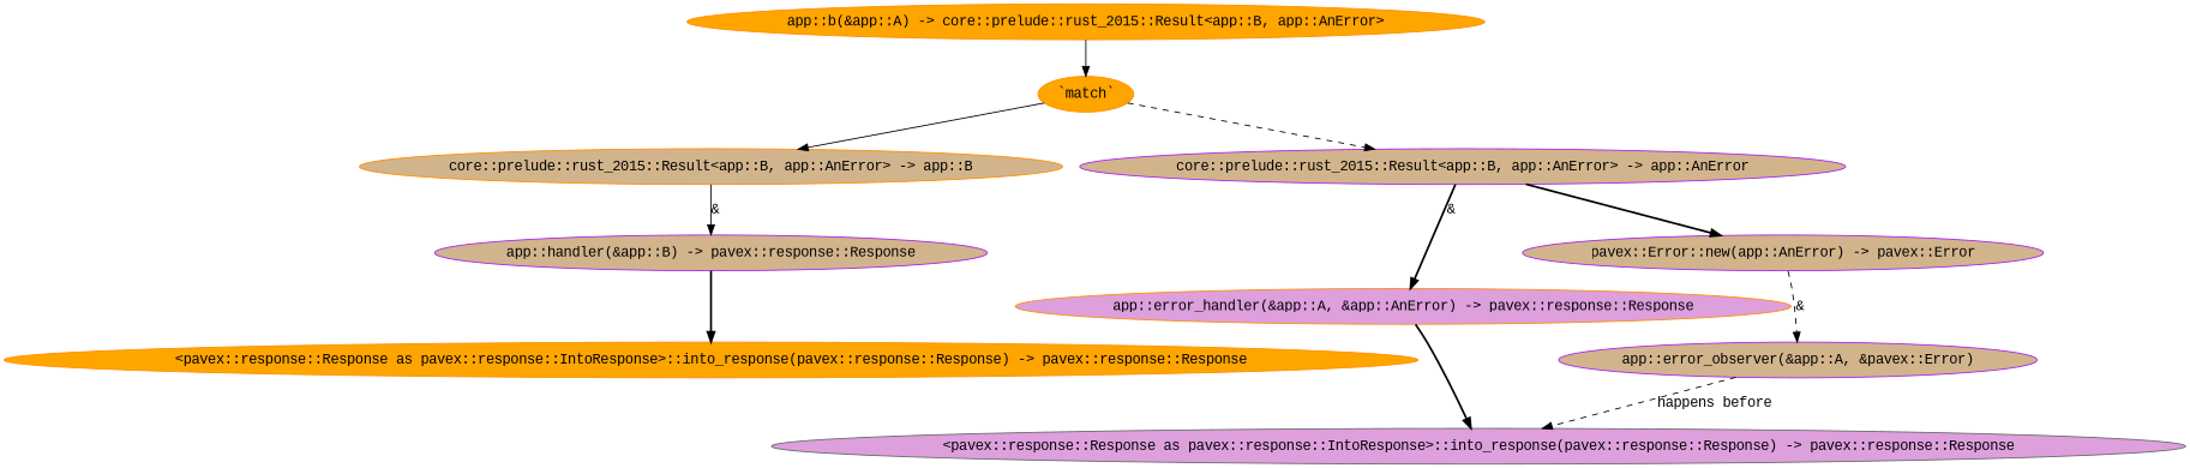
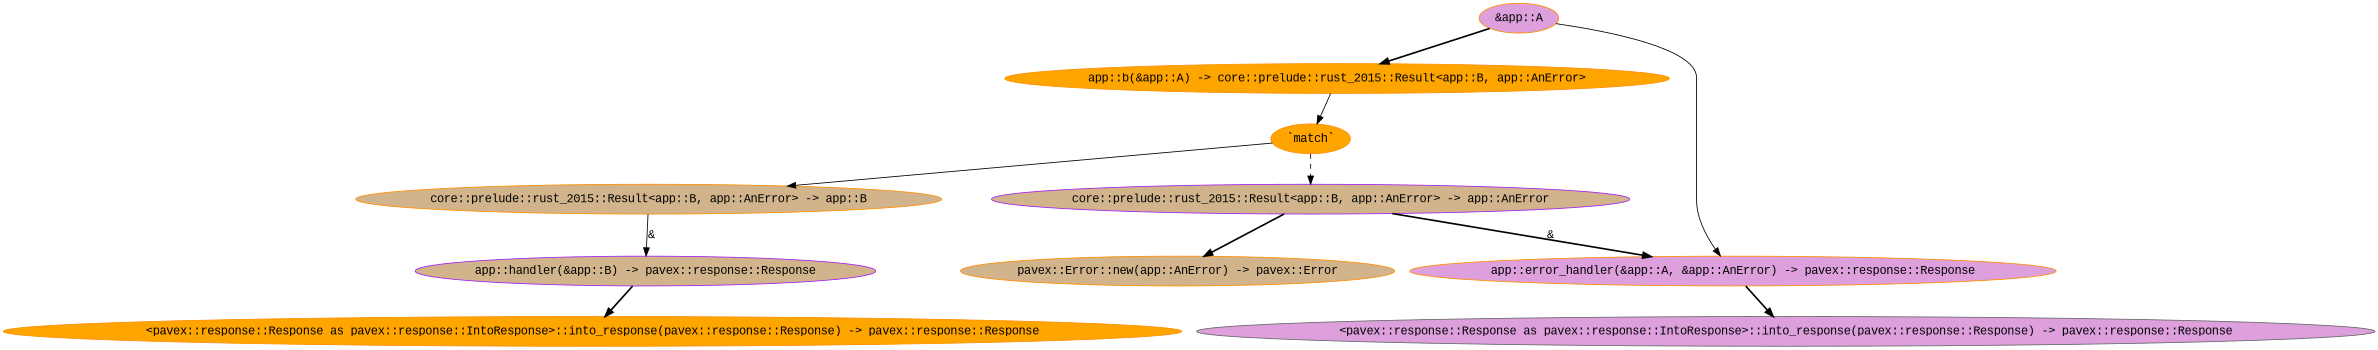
  digraph {
    fontname="Liberation Mono"
    node [color=darkorange fillcolor=tan fontname="Liberation Mono" style=filled]
    edge [fontname="Liberation Mono" style=bold]
    n1 [color=purple label="app::handler(&app::B) -> pavex::response::Response"]
    n2 [fillcolor=orange label="<pavex::response::Response as pavex::response::IntoResponse>::into_response(pavex::response::Response) -> pavex::response::Response"]
    n3 [label="core::prelude::rust_2015::Result<app::B, app::AnError> -> app::B"]
    n4 [fillcolor=orange label="app::b(&app::A) -> core::prelude::rust_2015::Result<app::B, app::AnError>"]
    n5 [fillcolor=orange label="`match`"]
    n6 [color=purple label="core::prelude::rust_2015::Result<app::B, app::AnError> -> app::AnError"]
    n7 [fillcolor=plum label="app::error_handler(&app::A, &app::AnError) -> pavex::response::Response"]
-   n8 [color=purple label="pavex::Error::new(app::AnError) -> pavex::Error"]
+   n8 [label="pavex::Error::new(app::AnError) -> pavex::Error"]
    n9 [color=gray40 fillcolor=plum label="<pavex::response::Response as pavex::response::IntoResponse>::into_response(pavex::response::Response) -> pavex::response::Response"]
-   n10 [color=purple label="app::error_observer(&app::A, &pavex::Error)"]
+   n11 [fillcolor=plum label="&app::A"]
    n1 -> n2
    n3 -> n1 [label="&" style=solid]
    n4 -> n5 [style=solid]
    n5 -> n3 [style=solid]
    n5 -> n6 [style=dashed]
    n6 -> n7 [label="&"]
    n6 -> n8
    n7 -> n9
-   n8 -> n10 [label="&" style=dashed]
-   n10 -> n9 [label="happens before" style=dashed]
+   n11 -> n4
+   n11 -> n7 [style=solid]
  }
